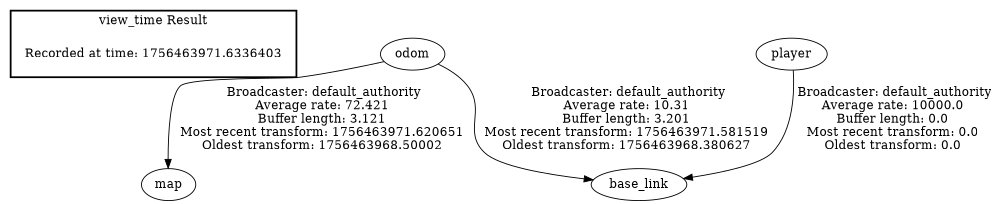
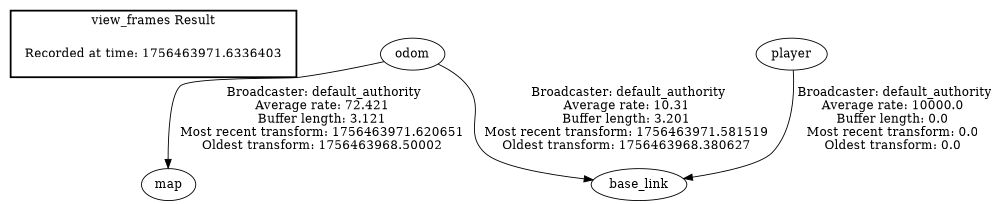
  digraph {
    "Recorded at time: 1756463971.6336403" [shape=plaintext]
    map
    odom
    base_link
    player
    subgraph cluster_1 {
      color=black
-     label="view_time Result"
+     label="view_frames Result"
      style=bold
      "Recorded at time: 1756463971.6336403"
    }
    "Recorded at time: 1756463971.6336403" -> map [style=invis]
    odom -> map [label=" Broadcaster: default_authority\nAverage rate: 72.421\nBuffer length: 3.121\nMost recent transform: 1756463971.620651\nOldest transform: 1756463968.50002\n"]
    odom -> base_link [label=" Broadcaster: default_authority\nAverage rate: 10.31\nBuffer length: 3.201\nMost recent transform: 1756463971.581519\nOldest transform: 1756463968.380627\n"]
    player -> base_link [label=" Broadcaster: default_authority\nAverage rate: 10000.0\nBuffer length: 0.0\nMost recent transform: 0.0\nOldest transform: 0.0\n"]
  }
